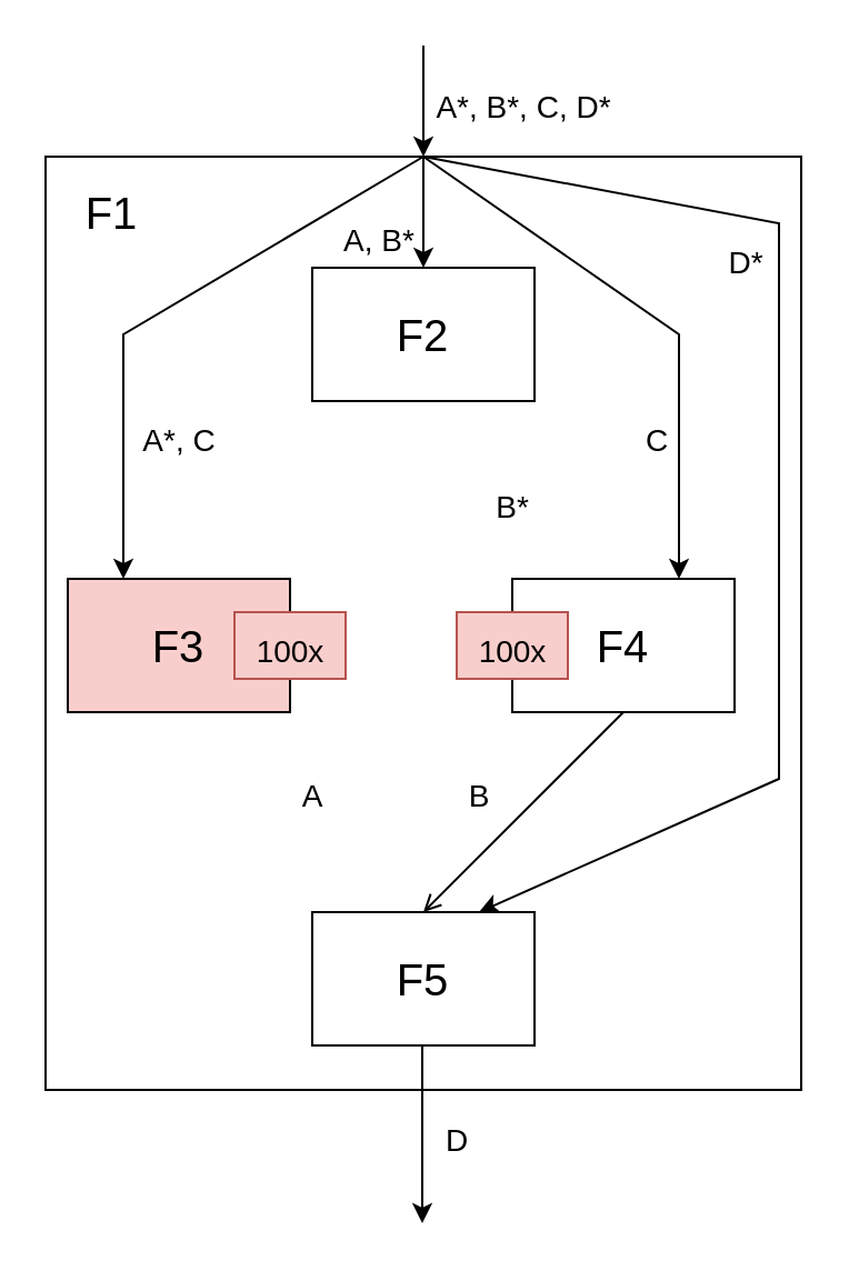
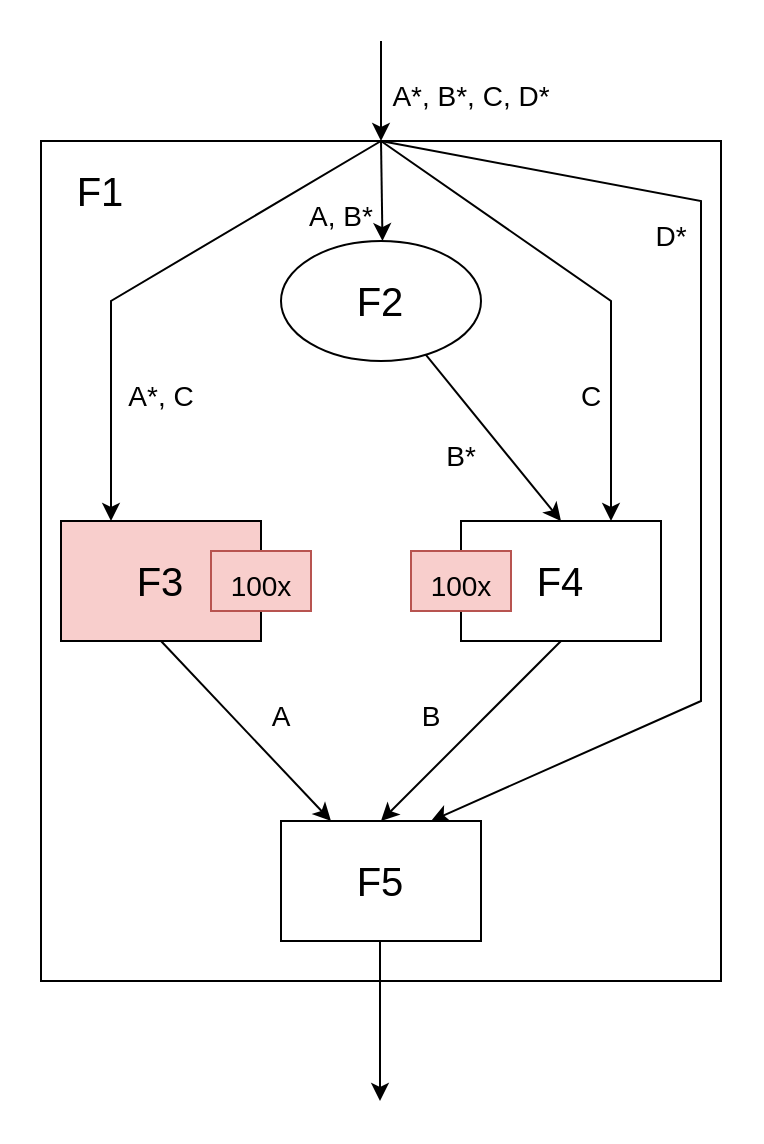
  <mxCell id="0" />
  <mxCell id="1" parent="0" />
  <mxCell id="2" value="&lt;p&gt;&lt;br&gt;&lt;/p&gt;" style="rounded=0;whiteSpace=wrap;html=1;fontSize=1;strokeWidth=1;align=left;" vertex="1" parent="1"><mxGeometry x="20" y="70" width="340" height="420" as="geometry" /></mxCell>
- <mxCell id="3" value="&lt;p style=&quot;font-size: 20px;&quot;&gt;F2&lt;/p&gt;" style="rounded=0;whiteSpace=wrap;html=1;" vertex="1" parent="1"><mxGeometry x="140" y="120" width="100" height="60" as="geometry" /></mxCell>
+ <mxCell id="3" value="&lt;p style=&quot;font-size: 20px;&quot;&gt;F2&lt;/p&gt;" style="ellipse;whiteSpace=wrap;html=1;" vertex="1" parent="1"><mxGeometry x="140" y="120" width="100" height="60" as="geometry" /></mxCell>
  <mxCell id="4" value="&lt;p style=&quot;font-size: 20px;&quot;&gt;F3&lt;/p&gt;" style="rounded=0;whiteSpace=wrap;html=1;fillColor=#f8cecc;" vertex="1" parent="1"><mxGeometry x="30" y="260" width="100" height="60" as="geometry" /></mxCell>
  <mxCell id="5" value="&lt;p style=&quot;font-size: 20px;&quot;&gt;F4&lt;/p&gt;" style="rounded=0;whiteSpace=wrap;html=1;" vertex="1" parent="1"><mxGeometry x="230" y="260" width="100" height="60" as="geometry" /></mxCell>
  <mxCell id="6" value="&lt;p style=&quot;font-size: 20px;&quot;&gt;F5&lt;/p&gt;" style="rounded=0;whiteSpace=wrap;html=1;" vertex="1" parent="1"><mxGeometry x="140" y="410" width="100" height="60" as="geometry" /></mxCell>
- <mxCell id="9" value="" style="endArrow=open;html=1;rounded=0;fontSize=20;exitX=0.5;exitY=1;exitDx=0;exitDy=0;entryX=0.5;entryY=0;entryDx=0;entryDy=0;" edge="1" parent="1" source="5" target="6"><mxGeometry width="50" height="50" relative="1" as="geometry"><mxPoint x="220" y="300" as="sourcePoint" /><mxPoint x="270" y="250" as="targetPoint" /></mxGeometry></mxCell>
+ <mxCell id="7" value="" style="endArrow=classic;html=1;rounded=0;fontSize=20;exitX=0.75;exitY=1;exitDx=0;exitDy=0;entryX=0.5;entryY=0;entryDx=0;entryDy=0;" edge="1" parent="1" source="3" target="5"><mxGeometry width="50" height="50" relative="1" as="geometry"><mxPoint x="170" y="190" as="sourcePoint" /><mxPoint x="100" y="270" as="targetPoint" /></mxGeometry></mxCell>
+ <mxCell id="8" value="" style="endArrow=classic;html=1;rounded=0;fontSize=20;exitX=0.5;exitY=1;exitDx=0;exitDy=0;entryX=0.25;entryY=0;entryDx=0;entryDy=0;" edge="1" parent="1" source="4" target="6"><mxGeometry width="50" height="50" relative="1" as="geometry"><mxPoint x="220" y="300" as="sourcePoint" /><mxPoint x="270" y="250" as="targetPoint" /></mxGeometry></mxCell>
+ <mxCell id="9" value="" style="endArrow=classic;html=1;rounded=0;fontSize=20;exitX=0.5;exitY=1;exitDx=0;exitDy=0;entryX=0.5;entryY=0;entryDx=0;entryDy=0;" edge="1" parent="1" source="5" target="6"><mxGeometry width="50" height="50" relative="1" as="geometry"><mxPoint x="220" y="300" as="sourcePoint" /><mxPoint x="270" y="250" as="targetPoint" /></mxGeometry></mxCell>
  <mxCell id="10" value="F1" style="text;html=1;strokeColor=none;fillColor=none;align=center;verticalAlign=middle;whiteSpace=wrap;rounded=0;fontSize=20;" vertex="1" parent="1"><mxGeometry x="20" y="80" width="60" height="30" as="geometry" /></mxCell>
  <mxCell id="11" value="" style="endArrow=classic;html=1;rounded=0;fontSize=20;" edge="1" parent="1"><mxGeometry width="50" height="50" relative="1" as="geometry"><mxPoint x="190" y="20" as="sourcePoint" /><mxPoint x="190" y="70" as="targetPoint" /></mxGeometry></mxCell>
  <mxCell id="12" value="" style="endArrow=classic;html=1;rounded=0;fontSize=20;entryX=0.5;entryY=0;entryDx=0;entryDy=0;" edge="1" parent="1"><mxGeometry width="50" height="50" relative="1" as="geometry"><mxPoint x="189.5" y="470" as="sourcePoint" /><mxPoint x="189.5" y="550" as="targetPoint" /></mxGeometry></mxCell>
  <mxCell id="13" value="" style="endArrow=classic;html=1;rounded=0;fontSize=20;exitX=0.5;exitY=0;exitDx=0;exitDy=0;" edge="1" parent="1" source="2" target="3"><mxGeometry width="50" height="50" relative="1" as="geometry"><mxPoint x="220" y="380" as="sourcePoint" /><mxPoint x="270" y="330" as="targetPoint" /></mxGeometry></mxCell>
  <mxCell id="14" value="" style="endArrow=classic;html=1;rounded=0;fontSize=20;exitX=0.5;exitY=0;exitDx=0;exitDy=0;entryX=0.75;entryY=0;entryDx=0;entryDy=0;" edge="1" parent="1" source="2" target="5"><mxGeometry width="50" height="50" relative="1" as="geometry"><mxPoint x="220" y="380" as="sourcePoint" /><mxPoint x="270" y="330" as="targetPoint" /><Array as="points"><mxPoint x="305" y="150" /></Array></mxGeometry></mxCell>
  <mxCell id="15" value="" style="endArrow=classic;html=1;rounded=0;fontSize=20;entryX=0.25;entryY=0;entryDx=0;entryDy=0;" edge="1" parent="1" target="4"><mxGeometry width="50" height="50" relative="1" as="geometry"><mxPoint x="190" y="70" as="sourcePoint" /><mxPoint x="270" y="330" as="targetPoint" /><Array as="points"><mxPoint x="55" y="150" /></Array></mxGeometry></mxCell>
  <mxCell id="16" value="" style="endArrow=classic;html=1;rounded=0;fontSize=20;exitX=0.5;exitY=0;exitDx=0;exitDy=0;entryX=0.75;entryY=0;entryDx=0;entryDy=0;" edge="1" parent="1" source="2" target="6"><mxGeometry width="50" height="50" relative="1" as="geometry"><mxPoint x="220" y="380" as="sourcePoint" /><mxPoint x="270" y="330" as="targetPoint" /><Array as="points"><mxPoint x="350" y="100" /><mxPoint x="350" y="350" /></Array></mxGeometry></mxCell>
  <mxCell id="17" value="&lt;font style=&quot;font-size: 14px;&quot;&gt;A*, B*, C, D*&lt;/font&gt;" style="text;html=1;align=center;verticalAlign=middle;resizable=0;points=[];autosize=1;strokeColor=none;fillColor=none;fontSize=20;" vertex="1" parent="1"><mxGeometry x="190" y="30" width="90" height="30" as="geometry" /></mxCell>
- <mxCell id="18" value="&lt;font style=&quot;font-size: 14px;&quot;&gt;D&lt;/font&gt;" style="text;html=1;align=center;verticalAlign=middle;resizable=0;points=[];autosize=1;strokeColor=none;fillColor=none;fontSize=20;" vertex="1" parent="1"><mxGeometry x="190" y="495" width="30" height="30" as="geometry" /></mxCell>
  <mxCell id="19" value="&lt;font style=&quot;font-size: 14px;&quot;&gt;A, B*&lt;/font&gt;" style="text;html=1;align=center;verticalAlign=middle;resizable=0;points=[];autosize=1;strokeColor=none;fillColor=none;fontSize=20;" vertex="1" parent="1"><mxGeometry x="145" y="90" width="50" height="30" as="geometry" /></mxCell>
  <mxCell id="20" value="&lt;font style=&quot;font-size: 14px;&quot;&gt;A*, C&lt;/font&gt;" style="text;html=1;align=center;verticalAlign=middle;resizable=0;points=[];autosize=1;strokeColor=none;fillColor=none;fontSize=20;" vertex="1" parent="1"><mxGeometry x="55" y="180" width="50" height="30" as="geometry" /></mxCell>
  <mxCell id="21" value="&lt;font style=&quot;font-size: 14px;&quot;&gt;B*&lt;/font&gt;" style="text;html=1;align=center;verticalAlign=middle;resizable=0;points=[];autosize=1;strokeColor=none;fillColor=none;fontSize=20;" vertex="1" parent="1"><mxGeometry x="215" y="210" width="30" height="30" as="geometry" /></mxCell>
  <mxCell id="22" value="&lt;font style=&quot;font-size: 14px;&quot;&gt;C&lt;/font&gt;" style="text;html=1;align=center;verticalAlign=middle;resizable=0;points=[];autosize=1;strokeColor=none;fillColor=none;fontSize=20;" vertex="1" parent="1"><mxGeometry x="280" y="180" width="30" height="30" as="geometry" /></mxCell>
  <mxCell id="23" value="&lt;font style=&quot;font-size: 14px;&quot;&gt;D*&lt;/font&gt;" style="text;html=1;align=center;verticalAlign=middle;resizable=0;points=[];autosize=1;strokeColor=none;fillColor=none;fontSize=20;" vertex="1" parent="1"><mxGeometry x="320" y="100" width="30" height="30" as="geometry" /></mxCell>
  <mxCell id="24" value="&lt;font style=&quot;font-size: 14px;&quot;&gt;B&lt;/font&gt;" style="text;html=1;align=center;verticalAlign=middle;resizable=0;points=[];autosize=1;strokeColor=none;fillColor=none;fontSize=20;" vertex="1" parent="1"><mxGeometry x="205" y="340" width="20" height="30" as="geometry" /></mxCell>
  <mxCell id="25" value="&lt;font style=&quot;font-size: 14px;&quot;&gt;A&lt;/font&gt;" style="text;html=1;align=center;verticalAlign=middle;resizable=0;points=[];autosize=1;strokeColor=none;fillColor=none;fontSize=20;" vertex="1" parent="1"><mxGeometry x="130" y="340" width="20" height="30" as="geometry" /></mxCell>
  <mxCell id="26" value="&lt;font style=&quot;font-size: 14px;&quot;&gt;100x&lt;/font&gt;" style="text;html=1;align=center;verticalAlign=middle;resizable=0;points=[];autosize=1;strokeColor=#b85450;fillColor=#f8cecc;fontSize=20;" vertex="1" parent="1"><mxGeometry x="105" y="275" width="50" height="30" as="geometry" /></mxCell>
  <mxCell id="27" value="&lt;font style=&quot;font-size: 14px;&quot;&gt;100x&lt;/font&gt;" style="text;html=1;align=center;verticalAlign=middle;resizable=0;points=[];autosize=1;strokeColor=#b85450;fillColor=#f8cecc;fontSize=20;" vertex="1" parent="1"><mxGeometry x="205" y="275" width="50" height="30" as="geometry" /></mxCell>
